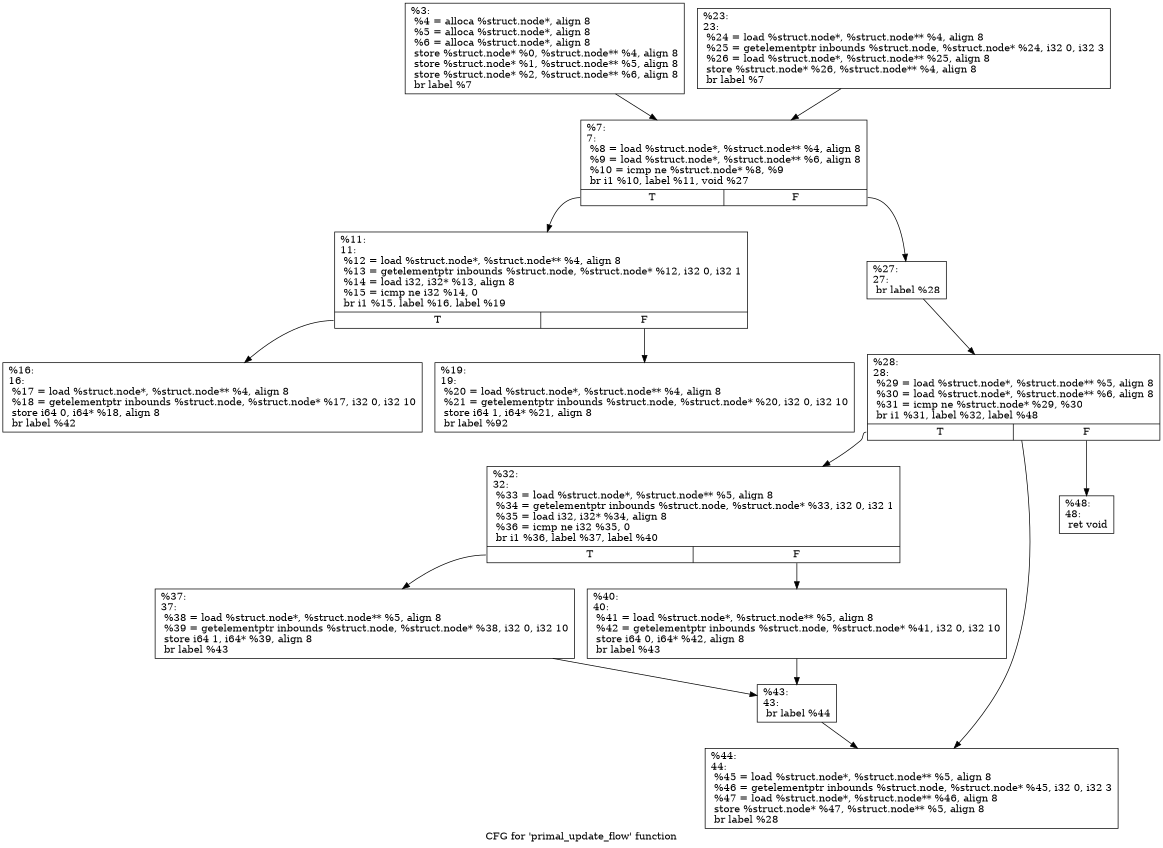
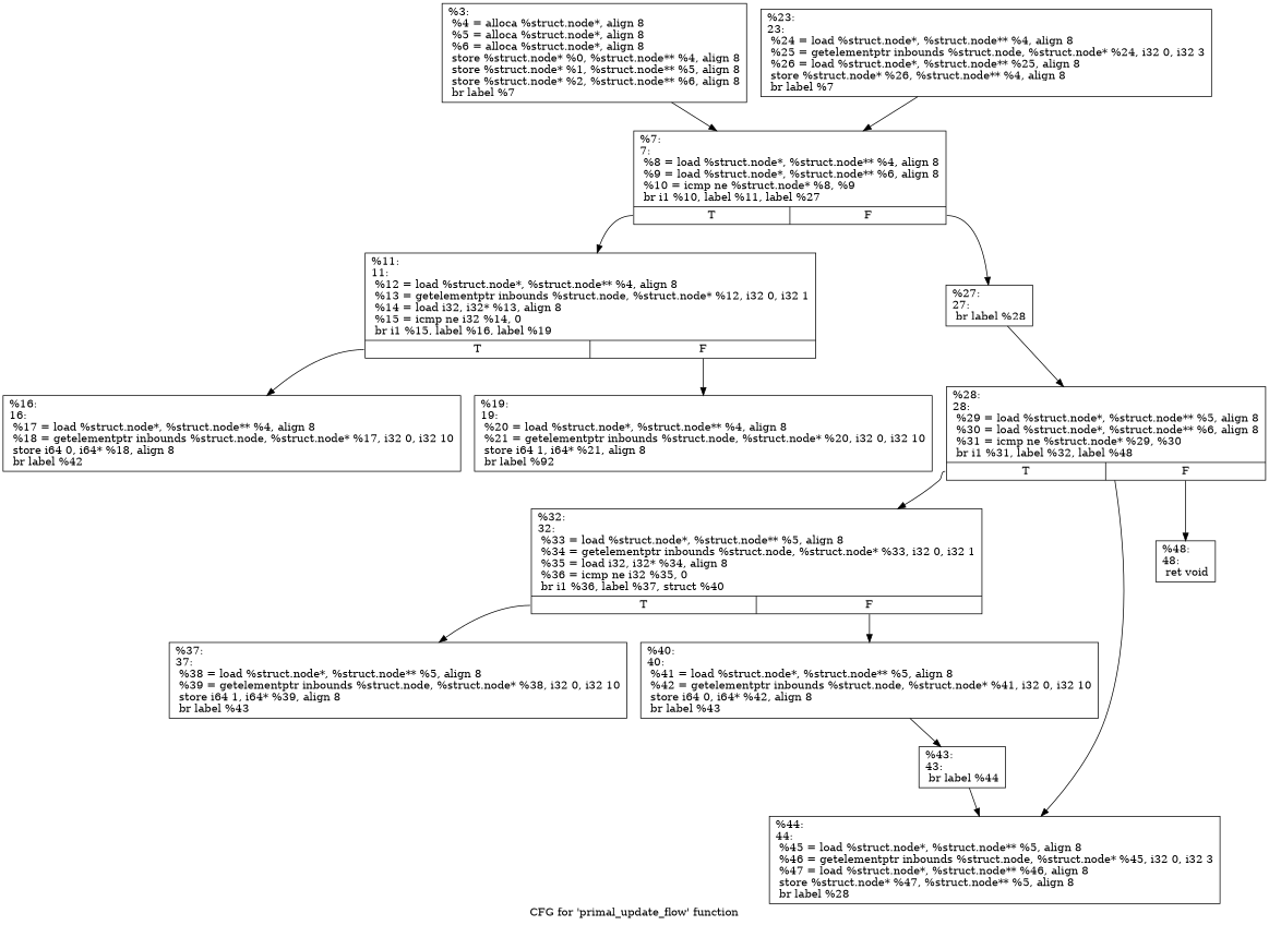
  digraph {
    label="CFG for 'primal_update_flow' function"
    node [shape=record]
    n1 [label="{%3:\l  %4 = alloca %struct.node*, align 8\l  %5 = alloca %struct.node*, align 8\l  %6 = alloca %struct.node*, align 8\l  store %struct.node* %0, %struct.node** %4, align 8\l  store %struct.node* %1, %struct.node** %5, align 8\l  store %struct.node* %2, %struct.node** %6, align 8\l  br label %7\l}"]
-   n2 [label="{%7:\l7:                                                \l  %8 = load %struct.node*, %struct.node** %4, align 8\l  %9 = load %struct.node*, %struct.node** %6, align 8\l  %10 = icmp ne %struct.node* %8, %9\l  br i1 %10, label %11, void %27\l|{<s0>T|<s1>F}}"]
+   n2 [label="{%7:\l7:                                                \l  %8 = load %struct.node*, %struct.node** %4, align 8\l  %9 = load %struct.node*, %struct.node** %6, align 8\l  %10 = icmp ne %struct.node* %8, %9\l  br i1 %10, label %11, label %27\l|{<s0>T|<s1>F}}"]
    n3 [label="{%11:\l11:                                               \l  %12 = load %struct.node*, %struct.node** %4, align 8\l  %13 = getelementptr inbounds %struct.node, %struct.node* %12, i32 0, i32 1\l  %14 = load i32, i32* %13, align 8\l  %15 = icmp ne i32 %14, 0\l  br i1 %15, label %16, label %19\l|{<s0>T|<s1>F}}"]
    n4 [label="{%27:\l27:                                               \l  br label %28\l}"]
    n5 [label="{%16:\l16:                                               \l  %17 = load %struct.node*, %struct.node** %4, align 8\l  %18 = getelementptr inbounds %struct.node, %struct.node* %17, i32 0, i32 10\l  store i64 0, i64* %18, align 8\l  br label %42\l}"]
    n6 [label="{%19:\l19:                                               \l  %20 = load %struct.node*, %struct.node** %4, align 8\l  %21 = getelementptr inbounds %struct.node, %struct.node* %20, i32 0, i32 10\l  store i64 1, i64* %21, align 8\l  br label %92\l}"]
    n7 [label="{%28:\l28:                                               \l  %29 = load %struct.node*, %struct.node** %5, align 8\l  %30 = load %struct.node*, %struct.node** %6, align 8\l  %31 = icmp ne %struct.node* %29, %30\l  br i1 %31, label %32, label %48\l|{<s0>T|<s1>F}}"]
-   n8 [label="{%32:\l32:                                               \l  %33 = load %struct.node*, %struct.node** %5, align 8\l  %34 = getelementptr inbounds %struct.node, %struct.node* %33, i32 0, i32 1\l  %35 = load i32, i32* %34, align 8\l  %36 = icmp ne i32 %35, 0\l  br i1 %36, label %37, label %40\l|{<s0>T|<s1>F}}"]
+   n8 [label="{%32:\l32:                                               \l  %33 = load %struct.node*, %struct.node** %5, align 8\l  %34 = getelementptr inbounds %struct.node, %struct.node* %33, i32 0, i32 1\l  %35 = load i32, i32* %34, align 8\l  %36 = icmp ne i32 %35, 0\l  br i1 %36, label %37, struct %40\l|{<s0>T|<s1>F}}"]
    n9 [label="{%48:\l48:                                               \l  ret void\l}"]
    n10 [label="{%44:\l44:                                               \l  %45 = load %struct.node*, %struct.node** %5, align 8\l  %46 = getelementptr inbounds %struct.node, %struct.node* %45, i32 0, i32 3\l  %47 = load %struct.node*, %struct.node** %46, align 8\l  store %struct.node* %47, %struct.node** %5, align 8\l  br label %28\l}"]
    n11 [label="{%23:\l23:                                               \l  %24 = load %struct.node*, %struct.node** %4, align 8\l  %25 = getelementptr inbounds %struct.node, %struct.node* %24, i32 0, i32 3\l  %26 = load %struct.node*, %struct.node** %25, align 8\l  store %struct.node* %26, %struct.node** %4, align 8\l  br label %7\l}"]
    n12 [label="{%37:\l37:                                               \l  %38 = load %struct.node*, %struct.node** %5, align 8\l  %39 = getelementptr inbounds %struct.node, %struct.node* %38, i32 0, i32 10\l  store i64 1, i64* %39, align 8\l  br label %43\l}"]
    n13 [label="{%40:\l40:                                               \l  %41 = load %struct.node*, %struct.node** %5, align 8\l  %42 = getelementptr inbounds %struct.node, %struct.node* %41, i32 0, i32 10\l  store i64 0, i64* %42, align 8\l  br label %43\l}"]
    n14 [label="{%43:\l43:                                               \l  br label %44\l}"]
    n1 -> n2
    n2 -> n3 [tailport=s0]
    n2 -> n4 [tailport=s1]
    n3 -> n5 [tailport=s0]
    n3 -> n6 [tailport=s1]
    n4 -> n7
    n7 -> n8 [tailport=s0]
    n7 -> n9 [tailport=s1]
    n7 -> n10
    n8 -> n12 [tailport=s0]
    n8 -> n13 [tailport=s1]
    n11 -> n2
-   n12 -> n14
    n13 -> n14
    n14 -> n10
  }
